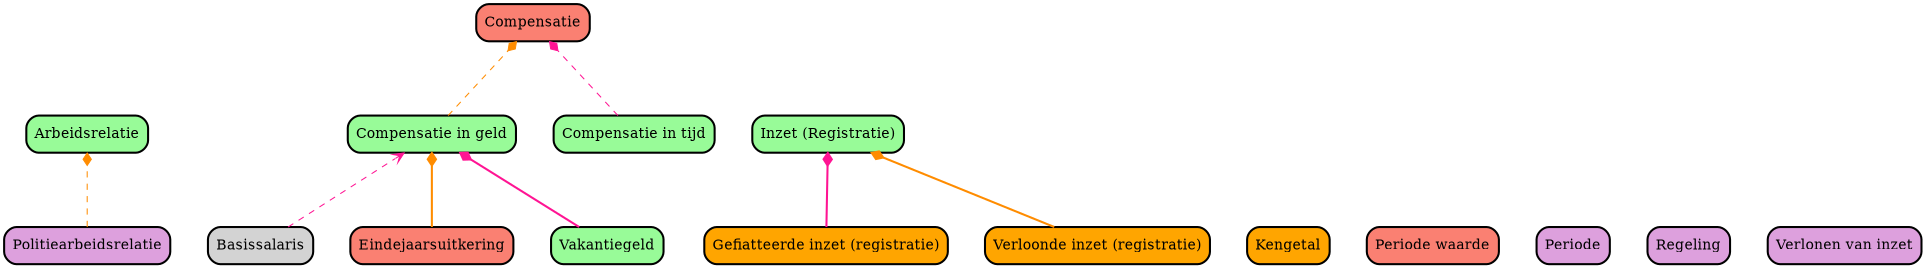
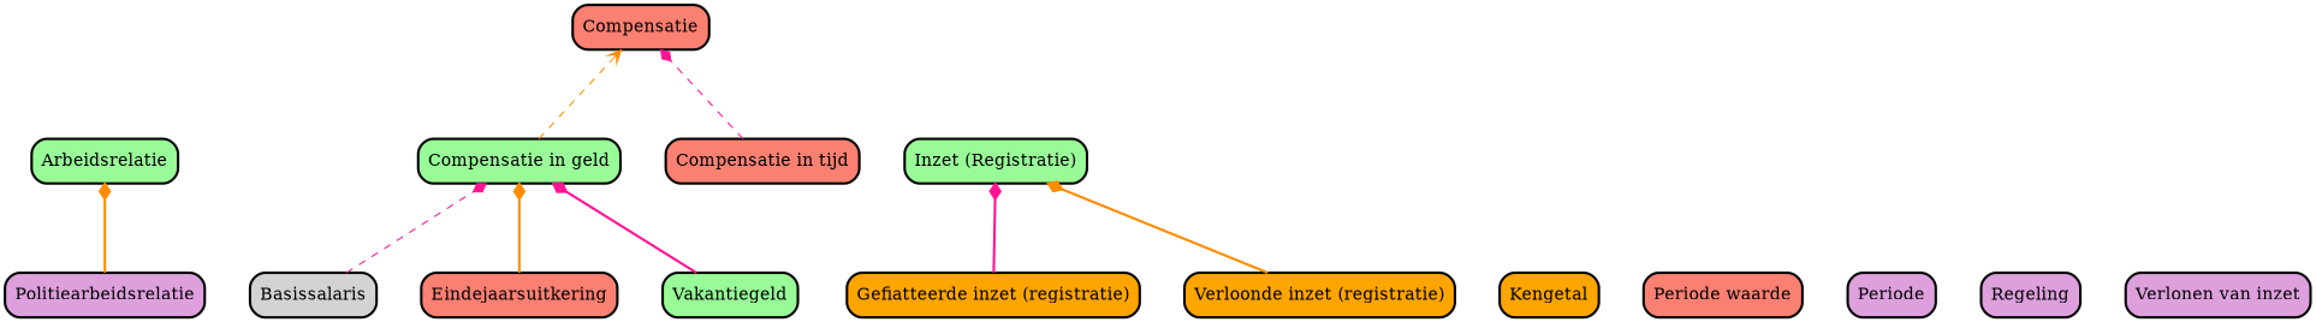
  digraph {
    bgcolor=white
    nodesep=0.5
    rank=same
    rankdir=BT
    ranksep=1
    remincross=true
    node [bgcolor=lightgray fillcolor=palegreen shape=box style="rounded,filled,bold"]
    edge [arrowhead=diamond color=deeppink style=bold]
    n1 [label=Arbeidsrelatie]
    n2 [fillcolor=lightgrey label=Basissalaris]
    n3 [label="Compensatie in geld"]
    n4 [fillcolor=salmon label=Compensatie]
-   n5 [label="Compensatie in tijd"]
+   n5 [fillcolor=salmon label="Compensatie in tijd"]
    n6 [fillcolor=salmon label=Eindejaarsuitkering]
    n7 [fillcolor=orange label="Gefiatteerde inzet (registratie)"]
    n8 [label="Inzet (Registratie)"]
    n9 [fillcolor=orange label=Kengetal]
    n10 [fillcolor=salmon label="Periode waarde"]
    n11 [fillcolor=plum label=Periode]
    n12 [fillcolor=plum label=Politiearbeidsrelatie]
    n13 [fillcolor=plum label=Regeling]
    n14 [label=Vakantiegeld]
    n15 [fillcolor=plum label="Verlonen van inzet"]
    n16 [fillcolor=orange label="Verloonde inzet (registratie)"]
-   n2 -> n3 [arrowhead=vee style=dashed]
-   n3 -> n4 [color=darkorange style=dashed]
+   n2 -> n3 [style=dashed]
+   n3 -> n4 [arrowhead=vee color=darkorange style=dashed]
    n5 -> n4 [style=dashed]
    n6 -> n3 [color=darkorange]
    n7 -> n8
-   n12 -> n1 [color=darkorange style=dashed]
+   n12 -> n1 [color=darkorange]
    n14 -> n3
    n16 -> n8 [color=darkorange]
  }
